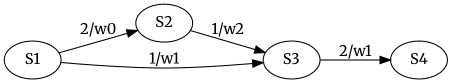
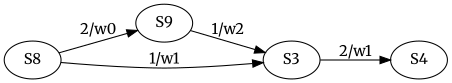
  digraph {
    fontname=Merriweather
    rankdir=LR
    node [fontname=Merriweather]
    edge [fontname=Merriweather]
-   n1 [label=S1]
-   n2 [label=S2]
+   n1 [label=S8]
+   n2 [label=S9]
    n3 [label=S3]
    n4 [label=S4]
    n1 -> n2 [label="2/w0"]
    n1 -> n3 [label="1/w1"]
    n2 -> n3 [label="1/w2"]
    n3 -> n4 [label="2/w1"]
  }
